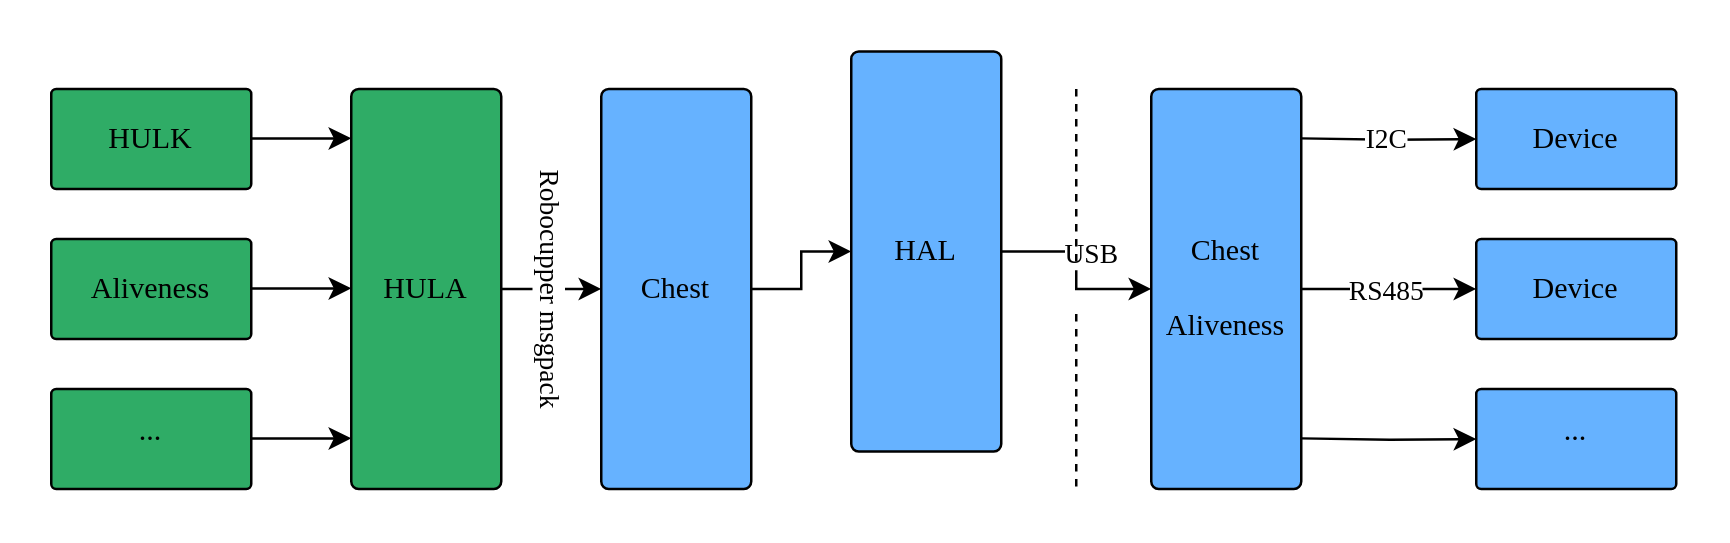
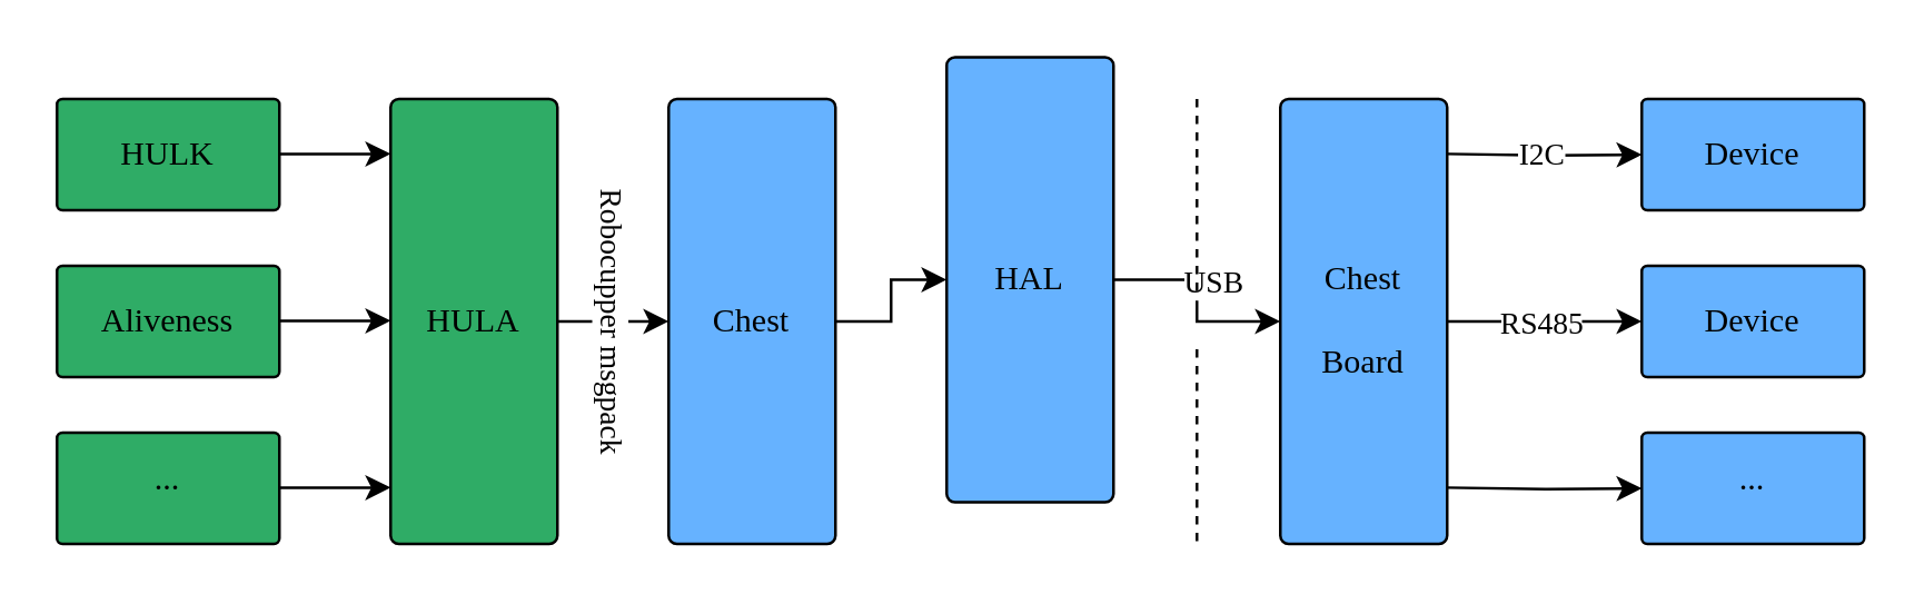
  <mxCell id="0" />
  <mxCell id="1" parent="0" />
  <mxCell id="2" value="" style="edgeStyle=orthogonalEdgeStyle;rounded=0;orthogonalLoop=1;jettySize=auto;html=1;" edge="1" parent="1" source="3" target="6"><mxGeometry relative="1" as="geometry" /></mxCell>
  <mxCell id="3" value="&lt;div style=&quot;padding-left: 0px;&quot; align=&quot;center&quot;&gt;&lt;br&gt;&lt;/div&gt;&lt;div style=&quot;padding-left: 0px;&quot; align=&quot;center&quot;&gt;&lt;br&gt;&lt;/div&gt;&lt;div style=&quot;padding-left: 0px;&quot; align=&quot;center&quot;&gt;&lt;br&gt;&lt;/div&gt;&lt;div style=&quot;padding-left: 0px;&quot; align=&quot;center&quot;&gt;&lt;br&gt;&lt;/div&gt;&lt;div style=&quot;padding-left: 0px; line-height: 250%;&quot; align=&quot;center&quot;&gt;Chest&lt;/div&gt;" style="rounded=1;whiteSpace=wrap;html=1;align=center;verticalAlign=top;arcSize=5;fontFamily=Fira Code;fontSource=https%3A%2F%2Ffonts.googleapis.com%2Fcss%3Ffamily%3DFira%2BCode;fillColor=#66B2FF;glass=0;shadow=0;" vertex="1" parent="1"><mxGeometry x="240" y="35" width="60" height="160" as="geometry" /></mxCell>
  <mxCell id="4" value="" style="edgeStyle=orthogonalEdgeStyle;rounded=0;orthogonalLoop=1;jettySize=auto;html=1;" edge="1" parent="1" source="6" target="9"><mxGeometry relative="1" as="geometry" /></mxCell>
  <mxCell id="5" value="&lt;font data-font-src=&quot;https://fonts.googleapis.com/css?family=Fira+Code&quot; face=&quot;Fira Code&quot;&gt;USB&lt;br&gt;&lt;/font&gt;" style="edgeLabel;html=1;align=center;verticalAlign=middle;resizable=0;points=[];" vertex="1" connectable="0" parent="4"><mxGeometry x="-0.311" y="2" relative="1" as="geometry"><mxPoint x="9" y="2" as="offset" /></mxGeometry></mxCell>
  <mxCell id="6" value="&lt;div style=&quot;padding-left: 0px;&quot; align=&quot;center&quot;&gt;&lt;br&gt;&lt;/div&gt;&lt;div style=&quot;padding-left: 0px;&quot; align=&quot;center&quot;&gt;&lt;br&gt;&lt;/div&gt;&lt;div style=&quot;padding-left: 0px;&quot; align=&quot;center&quot;&gt;&lt;br&gt;&lt;/div&gt;&lt;div style=&quot;padding-left: 0px;&quot; align=&quot;center&quot;&gt;&lt;br&gt;&lt;/div&gt;&lt;div style=&quot;padding-left: 0px; line-height: 250%;&quot; align=&quot;center&quot;&gt;HAL&lt;br&gt;&lt;/div&gt;" style="rounded=1;whiteSpace=wrap;html=1;align=center;verticalAlign=top;arcSize=5;fontFamily=Fira Code;fontSource=https%3A%2F%2Ffonts.googleapis.com%2Fcss%3Ffamily%3DFira%2BCode;fillColor=#66B2FF;glass=0;shadow=0;" vertex="1" parent="1"><mxGeometry x="340" y="20" width="60" height="160" as="geometry" /></mxCell>
  <mxCell id="7" value="" style="edgeStyle=orthogonalEdgeStyle;rounded=0;orthogonalLoop=1;jettySize=auto;html=1;entryX=0;entryY=0.5;entryDx=0;entryDy=0;" edge="1" parent="1" source="9" target="11"><mxGeometry relative="1" as="geometry"><mxPoint x="580" y="115" as="targetPoint" /></mxGeometry></mxCell>
  <mxCell id="8" value="&lt;font data-font-src=&quot;https://fonts.googleapis.com/css?family=Fira+Code&quot; face=&quot;Fira Code&quot;&gt;RS485&lt;/font&gt;" style="edgeLabel;html=1;align=center;verticalAlign=middle;resizable=0;points=[];" vertex="1" connectable="0" parent="7"><mxGeometry x="-0.062" relative="1" as="geometry"><mxPoint as="offset" /></mxGeometry></mxCell>
- <mxCell id="9" value="&lt;div style=&quot;padding-left: 0px;&quot; align=&quot;center&quot;&gt;&lt;br&gt;&lt;/div&gt;&lt;div style=&quot;padding-left: 0px;&quot; align=&quot;center&quot;&gt;&lt;br&gt;&lt;/div&gt;&lt;div style=&quot;padding-left: 0px;&quot; align=&quot;center&quot;&gt;&lt;br&gt;&lt;/div&gt;&lt;div style=&quot;padding-left: 0px; line-height: 250%;&quot; align=&quot;center&quot;&gt;Chest Aliveness&lt;br&gt;&lt;/div&gt;" style="rounded=1;whiteSpace=wrap;html=1;align=center;verticalAlign=top;arcSize=5;fontFamily=Fira Code;fontSource=https%3A%2F%2Ffonts.googleapis.com%2Fcss%3Ffamily%3DFira%2BCode;fillColor=#66B2FF;glass=0;shadow=0;" vertex="1" parent="1"><mxGeometry x="460" y="35" width="60" height="160" as="geometry" /></mxCell>
+ <mxCell id="9" value="&lt;div style=&quot;padding-left: 0px;&quot; align=&quot;center&quot;&gt;&lt;br&gt;&lt;/div&gt;&lt;div style=&quot;padding-left: 0px;&quot; align=&quot;center&quot;&gt;&lt;br&gt;&lt;/div&gt;&lt;div style=&quot;padding-left: 0px;&quot; align=&quot;center&quot;&gt;&lt;br&gt;&lt;/div&gt;&lt;div style=&quot;padding-left: 0px; line-height: 250%;&quot; align=&quot;center&quot;&gt;Chest Board&lt;br&gt;&lt;/div&gt;" style="rounded=1;whiteSpace=wrap;html=1;align=center;verticalAlign=top;arcSize=5;fontFamily=Fira Code;fontSource=https%3A%2F%2Ffonts.googleapis.com%2Fcss%3Ffamily%3DFira%2BCode;fillColor=#66B2FF;glass=0;shadow=0;" vertex="1" parent="1"><mxGeometry x="460" y="35" width="60" height="160" as="geometry" /></mxCell>
  <mxCell id="10" value="&lt;div style=&quot;line-height: 220%;&quot;&gt;Device&lt;br&gt;&lt;/div&gt;" style="rounded=1;whiteSpace=wrap;html=1;align=center;verticalAlign=top;arcSize=5;fontFamily=Fira Code;fontSource=https%3A%2F%2Ffonts.googleapis.com%2Fcss%3Ffamily%3DFira%2BCode;fillColor=#66B2FF;glass=0;shadow=0;" vertex="1" parent="1"><mxGeometry x="590" y="35" width="80" height="40" as="geometry" /></mxCell>
  <mxCell id="11" value="&lt;div style=&quot;line-height: 220%;&quot;&gt;Device&lt;br&gt;&lt;/div&gt;" style="rounded=1;whiteSpace=wrap;html=1;align=center;verticalAlign=top;arcSize=5;fontFamily=Fira Code;fontSource=https%3A%2F%2Ffonts.googleapis.com%2Fcss%3Ffamily%3DFira%2BCode;fillColor=#66B2FF;glass=0;shadow=0;" vertex="1" parent="1"><mxGeometry x="590" y="95" width="80" height="40" as="geometry" /></mxCell>
  <mxCell id="12" value="&lt;div style=&quot;line-height: 170%;&quot;&gt;...&lt;br&gt;&lt;/div&gt;" style="rounded=1;whiteSpace=wrap;html=1;align=center;verticalAlign=top;arcSize=5;fontFamily=Fira Code;fontSource=https%3A%2F%2Ffonts.googleapis.com%2Fcss%3Ffamily%3DFira%2BCode;fillColor=#66B2FF;glass=0;shadow=0;" vertex="1" parent="1"><mxGeometry x="590" y="155" width="80" height="40" as="geometry" /></mxCell>
  <mxCell id="13" value="" style="edgeStyle=orthogonalEdgeStyle;rounded=0;orthogonalLoop=1;jettySize=auto;html=1;" edge="1" parent="1"><mxGeometry relative="1" as="geometry"><mxPoint x="520" y="174.75" as="sourcePoint" /><mxPoint x="590" y="175" as="targetPoint" /></mxGeometry></mxCell>
  <mxCell id="14" value="" style="edgeStyle=orthogonalEdgeStyle;rounded=0;orthogonalLoop=1;jettySize=auto;html=1;" edge="1" parent="1"><mxGeometry relative="1" as="geometry"><mxPoint x="520" y="54.75" as="sourcePoint" /><mxPoint x="590" y="55" as="targetPoint" /></mxGeometry></mxCell>
  <mxCell id="15" value="&lt;font data-font-src=&quot;https://fonts.googleapis.com/css?family=Fira+Code&quot; face=&quot;Fira Code&quot;&gt;I2C&lt;/font&gt;" style="edgeLabel;html=1;align=center;verticalAlign=middle;resizable=0;points=[];" vertex="1" connectable="0" parent="14"><mxGeometry x="-0.075" relative="1" as="geometry"><mxPoint x="2" y="-1" as="offset" /></mxGeometry></mxCell>
  <mxCell id="16" value="" style="edgeStyle=none;orthogonalLoop=1;jettySize=auto;html=1;rounded=0;strokeColor=default;dashed=1;endArrow=none;endFill=0;" edge="1" parent="1"><mxGeometry width="80" relative="1" as="geometry"><mxPoint x="430" y="35" as="sourcePoint" /><mxPoint x="430" y="105" as="targetPoint" /><Array as="points" /></mxGeometry></mxCell>
  <mxCell id="17" value="" style="edgeStyle=none;orthogonalLoop=1;jettySize=auto;html=1;rounded=0;strokeColor=default;dashed=1;endArrow=none;endFill=0;" edge="1" parent="1"><mxGeometry width="80" relative="1" as="geometry"><mxPoint x="430" y="125" as="sourcePoint" /><mxPoint x="430" y="195" as="targetPoint" /><Array as="points" /></mxGeometry></mxCell>
  <mxCell id="18" value="" style="edgeStyle=orthogonalEdgeStyle;rounded=0;orthogonalLoop=1;jettySize=auto;html=1;" edge="1" parent="1" source="20" target="3"><mxGeometry relative="1" as="geometry"><Array as="points"><mxPoint x="220" y="115" /><mxPoint x="220" y="115" /></Array></mxGeometry></mxCell>
  <mxCell id="19" value="&lt;font data-font-src=&quot;https://fonts.googleapis.com/css?family=Fira+Code&quot; face=&quot;Fira Code&quot;&gt;Robocupper msgpack&lt;/font&gt;" style="edgeLabel;html=1;align=center;verticalAlign=middle;resizable=0;points=[];rotation=90;" vertex="1" connectable="0" parent="18"><mxGeometry x="-0.325" y="3" relative="1" as="geometry"><mxPoint x="7" y="2" as="offset" /></mxGeometry></mxCell>
  <mxCell id="20" value="&lt;div style=&quot;padding-left: 0px;&quot; align=&quot;center&quot;&gt;&lt;br&gt;&lt;/div&gt;&lt;div style=&quot;padding-left: 0px;&quot; align=&quot;center&quot;&gt;&lt;br&gt;&lt;/div&gt;&lt;div style=&quot;padding-left: 0px;&quot; align=&quot;center&quot;&gt;&lt;br&gt;&lt;/div&gt;&lt;div style=&quot;padding-left: 0px;&quot; align=&quot;center&quot;&gt;&lt;br&gt;&lt;/div&gt;&lt;div style=&quot;padding-left: 0px; line-height: 250%;&quot; align=&quot;center&quot;&gt;HULA&lt;br&gt;&lt;/div&gt;" style="rounded=1;whiteSpace=wrap;html=1;align=center;verticalAlign=top;arcSize=5;fontFamily=Fira Code;fontSource=https%3A%2F%2Ffonts.googleapis.com%2Fcss%3Ffamily%3DFira%2BCode;fillColor=#2FAC66;glass=0;shadow=0;" vertex="1" parent="1"><mxGeometry x="140" y="35" width="60" height="160" as="geometry" /></mxCell>
  <mxCell id="21" value="&lt;div style=&quot;line-height: 220%;&quot;&gt;HULK&lt;/div&gt;" style="rounded=1;whiteSpace=wrap;html=1;align=center;verticalAlign=top;arcSize=5;fontFamily=Fira Code;fontSource=https%3A%2F%2Ffonts.googleapis.com%2Fcss%3Ffamily%3DFira%2BCode;fillColor=#2FAC66;glass=0;shadow=0;" vertex="1" parent="1"><mxGeometry x="20" y="35" width="80" height="40" as="geometry" /></mxCell>
  <mxCell id="22" value="" style="edgeStyle=orthogonalEdgeStyle;rounded=0;orthogonalLoop=1;jettySize=auto;html=1;" edge="1" parent="1"><mxGeometry relative="1" as="geometry"><mxPoint x="100" y="54.75" as="sourcePoint" /><mxPoint x="140" y="54.75" as="targetPoint" /><Array as="points"><mxPoint x="120" y="54.75" /><mxPoint x="120" y="54.75" /></Array></mxGeometry></mxCell>
  <mxCell id="23" value="" style="edgeStyle=orthogonalEdgeStyle;rounded=0;orthogonalLoop=1;jettySize=auto;html=1;" edge="1" parent="1"><mxGeometry relative="1" as="geometry"><mxPoint x="100" y="114.75" as="sourcePoint" /><mxPoint x="140" y="114.75" as="targetPoint" /><Array as="points"><mxPoint x="120" y="114.75" /><mxPoint x="120" y="114.75" /></Array></mxGeometry></mxCell>
  <mxCell id="24" style="edgeStyle=orthogonalEdgeStyle;rounded=0;orthogonalLoop=1;jettySize=auto;html=1;exitX=0.5;exitY=1;exitDx=0;exitDy=0;" edge="1" parent="1" source="21" target="21"><mxGeometry relative="1" as="geometry" /></mxCell>
  <mxCell id="25" value="&lt;div style=&quot;line-height: 220%;&quot;&gt;Aliveness&lt;br&gt;&lt;/div&gt;" style="rounded=1;whiteSpace=wrap;html=1;align=center;verticalAlign=top;arcSize=5;fontFamily=Fira Code;fontSource=https%3A%2F%2Ffonts.googleapis.com%2Fcss%3Ffamily%3DFira%2BCode;fillColor=#2FAC66;glass=0;shadow=0;" vertex="1" parent="1"><mxGeometry x="20" y="95" width="80" height="40" as="geometry" /></mxCell>
  <mxCell id="26" value="&lt;div style=&quot;line-height: 180%;&quot;&gt;...&lt;br&gt;&lt;/div&gt;" style="rounded=1;whiteSpace=wrap;html=1;align=center;verticalAlign=top;arcSize=5;fontFamily=Fira Code;fontSource=https%3A%2F%2Ffonts.googleapis.com%2Fcss%3Ffamily%3DFira%2BCode;fillColor=#2FAC66;glass=0;shadow=0;" vertex="1" parent="1"><mxGeometry x="20" y="155" width="80" height="40" as="geometry" /></mxCell>
  <mxCell id="27" value="" style="edgeStyle=orthogonalEdgeStyle;rounded=0;orthogonalLoop=1;jettySize=auto;html=1;" edge="1" parent="1"><mxGeometry relative="1" as="geometry"><mxPoint x="100" y="174.75" as="sourcePoint" /><mxPoint x="140" y="174.75" as="targetPoint" /><Array as="points"><mxPoint x="120" y="174.75" /><mxPoint x="120" y="174.75" /></Array></mxGeometry></mxCell>
